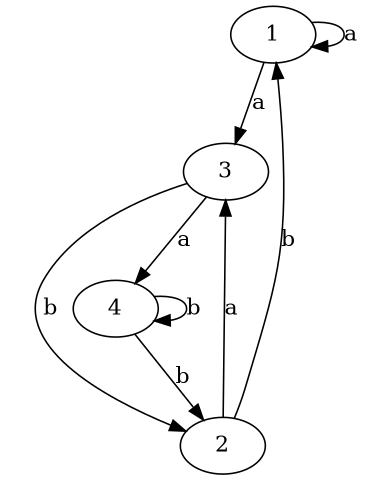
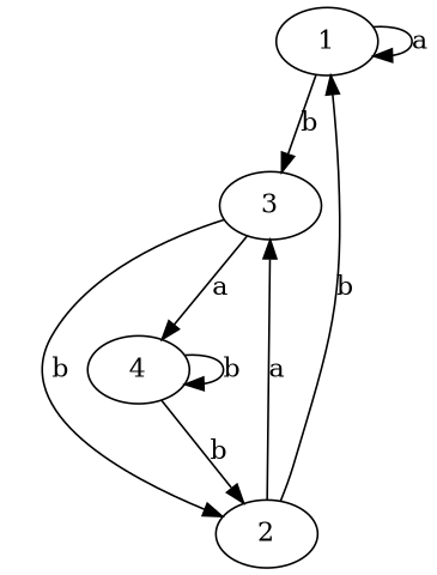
  digraph {
    d2tdocpreamble="\usetikzlibrary{automata}"
    d2tfigpreamble="\tikzstyle{every state}= [ draw=blue!50,very thick,fill=blue!20]  \tikzstyle{auto}= [fill=white]"
    ranksep=0.5
    node [style=state]
    edge [lblstyle=auto topath="bend right"]
    n1 [label=1]
    n2 [label=3]
    n3 [label=2 style="state, initial"]
    n4 [label=4 style="state, accepting"]
    n1 -> n1 [label=a topath="loop above"]
-   n1 -> n2 [label=a]
+   n1 -> n2 [label=b]
    n2 -> n3 [label=b]
    n2 -> n4 [label=a]
    n3 -> n1 [label=b]
    n3 -> n2 [label=a]
    n4 -> n3 [label=b]
    n4 -> n4 [label=b topath="loop above"]
  }
